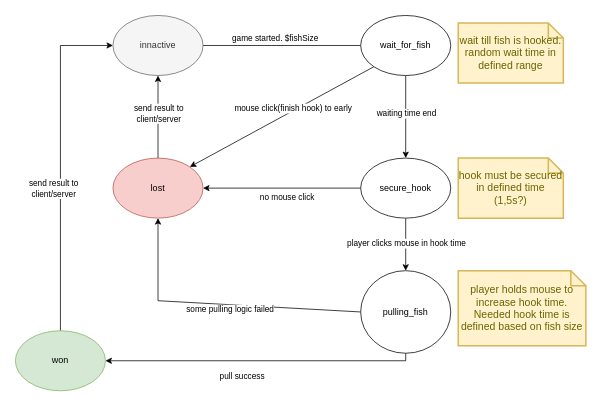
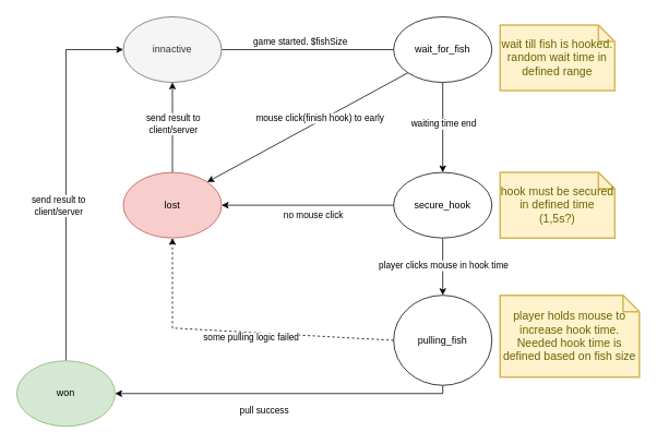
  <mxCell id="0" />
  <mxCell id="1" parent="0" />
  <mxCell id="2" style="edgeStyle=orthogonalEdgeStyle;rounded=0;orthogonalLoop=1;jettySize=auto;html=1;exitX=1;exitY=0.5;exitDx=0;exitDy=0;entryX=0;entryY=0.5;entryDx=0;entryDy=0;endArrow=none;" edge="1" parent="1" source="4" target="9"><mxGeometry relative="1" as="geometry" /></mxCell>
  <mxCell id="3" value="&lt;div&gt;game started. $fishSize&lt;br&gt;&lt;/div&gt;" style="edgeLabel;html=1;align=center;verticalAlign=middle;resizable=0;points=[];" vertex="1" connectable="0" parent="2"><mxGeometry x="-0.298" y="-2" relative="1" as="geometry"><mxPoint x="21" y="-12" as="offset" /></mxGeometry></mxCell>
  <mxCell id="4" value="innactive" style="ellipse;whiteSpace=wrap;html=1;fillColor=#f5f5f5;strokeColor=#666666;fontColor=#333333;" vertex="1" parent="1"><mxGeometry x="150" y="20" width="120" height="80" as="geometry" /></mxCell>
  <mxCell id="5" style="edgeStyle=none;rounded=0;orthogonalLoop=1;jettySize=auto;html=1;exitX=0.5;exitY=1;exitDx=0;exitDy=0;entryX=0.5;entryY=0;entryDx=0;entryDy=0;" edge="1" parent="1" source="9" target="25"><mxGeometry relative="1" as="geometry" /></mxCell>
  <mxCell id="6" value="waiting time end" style="edgeLabel;html=1;align=center;verticalAlign=middle;resizable=0;points=[];" vertex="1" connectable="0" parent="5"><mxGeometry x="-0.4" y="3" relative="1" as="geometry"><mxPoint x="-3" y="17" as="offset" /></mxGeometry></mxCell>
  <mxCell id="7" style="edgeStyle=none;rounded=0;orthogonalLoop=1;jettySize=auto;html=1;exitX=0;exitY=1;exitDx=0;exitDy=0;entryX=1;entryY=0;entryDx=0;entryDy=0;" edge="1" parent="1" source="9" target="20"><mxGeometry relative="1" as="geometry" /></mxCell>
  <mxCell id="8" value="mouse click(finish hook) to early" style="edgeLabel;html=1;align=center;verticalAlign=middle;resizable=0;points=[];" vertex="1" connectable="0" parent="7"><mxGeometry x="-0.28" y="2" relative="1" as="geometry"><mxPoint x="-21" y="6" as="offset" /></mxGeometry></mxCell>
  <mxCell id="9" value="wait_for_fish" style="ellipse;whiteSpace=wrap;html=1;" vertex="1" parent="1"><mxGeometry x="480" y="20" width="120" height="80" as="geometry" /></mxCell>
- <mxCell id="10" style="edgeStyle=none;rounded=0;orthogonalLoop=1;jettySize=auto;html=1;exitX=0;exitY=0.5;exitDx=0;exitDy=0;entryX=0.5;entryY=1;entryDx=0;entryDy=0;" edge="1" parent="1" source="14" target="20"><mxGeometry relative="1" as="geometry"><Array as="points"><mxPoint x="210" y="400" /></Array></mxGeometry></mxCell>
+ <mxCell id="10" style="edgeStyle=none;rounded=0;orthogonalLoop=1;jettySize=auto;html=1;exitX=0;exitY=0.5;exitDx=0;exitDy=0;entryX=0.5;entryY=1;entryDx=0;entryDy=0;dashed=1;" edge="1" parent="1" source="14" target="20"><mxGeometry relative="1" as="geometry"><Array as="points"><mxPoint x="210" y="400" /></Array></mxGeometry></mxCell>
  <mxCell id="11" value="some pulling logic failed" style="edgeLabel;html=1;align=center;verticalAlign=middle;resizable=0;points=[];" vertex="1" connectable="0" parent="10"><mxGeometry x="0.115" y="-1" relative="1" as="geometry"><mxPoint x="37" y="9" as="offset" /></mxGeometry></mxCell>
  <mxCell id="12" style="edgeStyle=none;rounded=0;orthogonalLoop=1;jettySize=auto;html=1;exitX=0.5;exitY=1;exitDx=0;exitDy=0;entryX=1;entryY=0.5;entryDx=0;entryDy=0;" edge="1" parent="1" source="14" target="17"><mxGeometry relative="1" as="geometry"><Array as="points"><mxPoint x="540" y="480" /></Array></mxGeometry></mxCell>
  <mxCell id="13" value="pull success" style="edgeLabel;html=1;align=center;verticalAlign=middle;resizable=0;points=[];" vertex="1" connectable="0" parent="12"><mxGeometry x="0.228" y="3" relative="1" as="geometry"><mxPoint x="23" y="17" as="offset" /></mxGeometry></mxCell>
  <mxCell id="14" value="pulling_fish" style="ellipse;whiteSpace=wrap;html=1;" vertex="1" parent="1"><mxGeometry x="480" y="360" width="120" height="110" as="geometry" /></mxCell>
  <mxCell id="15" style="edgeStyle=none;rounded=0;orthogonalLoop=1;jettySize=auto;html=1;exitX=0.5;exitY=0;exitDx=0;exitDy=0;entryX=0;entryY=0.5;entryDx=0;entryDy=0;" edge="1" parent="1" source="17" target="4"><mxGeometry relative="1" as="geometry"><Array as="points"><mxPoint x="80" y="60" /></Array></mxGeometry></mxCell>
  <mxCell id="16" value="send result to &lt;br&gt;client/server" style="edgeLabel;html=1;align=center;verticalAlign=middle;resizable=0;points=[];" vertex="1" connectable="0" parent="15"><mxGeometry x="0.322" y="-1" relative="1" as="geometry"><mxPoint x="-11" y="107" as="offset" /></mxGeometry></mxCell>
  <mxCell id="17" value="won" style="ellipse;whiteSpace=wrap;html=1;fillColor=#d5e8d4;strokeColor=#82b366;" vertex="1" parent="1"><mxGeometry x="20" y="440" width="120" height="80" as="geometry" /></mxCell>
  <mxCell id="18" style="edgeStyle=none;rounded=0;orthogonalLoop=1;jettySize=auto;html=1;exitX=0.5;exitY=0;exitDx=0;exitDy=0;entryX=0.5;entryY=1;entryDx=0;entryDy=0;" edge="1" parent="1" source="20" target="4"><mxGeometry relative="1" as="geometry"><mxPoint x="280" y="120" as="targetPoint" /></mxGeometry></mxCell>
  <mxCell id="19" value="send result to &lt;br&gt;client/server" style="edgeLabel;html=1;align=center;verticalAlign=middle;resizable=0;points=[];" vertex="1" connectable="0" parent="18"><mxGeometry x="0.218" y="-1" relative="1" as="geometry"><mxPoint x="-1" y="7" as="offset" /></mxGeometry></mxCell>
  <mxCell id="20" value="lost" style="ellipse;whiteSpace=wrap;html=1;fillColor=#f8cecc;strokeColor=#b85450;" vertex="1" parent="1"><mxGeometry x="150" y="210" width="120" height="80" as="geometry" /></mxCell>
  <mxCell id="21" style="edgeStyle=none;rounded=0;orthogonalLoop=1;jettySize=auto;html=1;exitX=0.5;exitY=1;exitDx=0;exitDy=0;entryX=0.5;entryY=0;entryDx=0;entryDy=0;" edge="1" parent="1" source="25" target="14"><mxGeometry relative="1" as="geometry" /></mxCell>
  <mxCell id="22" value="player clicks mouse in hook time" style="edgeLabel;html=1;align=center;verticalAlign=middle;resizable=0;points=[];" vertex="1" connectable="0" parent="21"><mxGeometry x="-0.4" y="1" relative="1" as="geometry"><mxPoint x="-1" y="12" as="offset" /></mxGeometry></mxCell>
  <mxCell id="23" style="edgeStyle=none;rounded=0;orthogonalLoop=1;jettySize=auto;html=1;exitX=0;exitY=0.5;exitDx=0;exitDy=0;entryX=1;entryY=0.5;entryDx=0;entryDy=0;" edge="1" parent="1" source="25" target="20"><mxGeometry relative="1" as="geometry" /></mxCell>
  <mxCell id="24" value="no mouse click" style="edgeLabel;html=1;align=center;verticalAlign=middle;resizable=0;points=[];" vertex="1" connectable="0" parent="23"><mxGeometry x="0.231" relative="1" as="geometry"><mxPoint x="30" y="11" as="offset" /></mxGeometry></mxCell>
  <mxCell id="25" value="secure_hook" style="ellipse;whiteSpace=wrap;html=1;" vertex="1" parent="1"><mxGeometry x="480" y="210" width="120" height="80" as="geometry" /></mxCell>
  <mxCell id="26" value="wait till fish is hooked.&lt;br&gt;random wait time in defined range" style="shape=note;strokeWidth=2;fontSize=14;size=20;whiteSpace=wrap;html=1;fillColor=#fff2cc;strokeColor=#d6b656;fontColor=#666600;" vertex="1" parent="1"><mxGeometry x="610" y="30" width="140" height="80" as="geometry" /></mxCell>
  <mxCell id="27" value="player holds mouse to increase hook time. Needed hook time is defined based on fish size" style="shape=note;strokeWidth=2;fontSize=14;size=20;whiteSpace=wrap;html=1;fillColor=#fff2cc;strokeColor=#d6b656;fontColor=#666600;" vertex="1" parent="1"><mxGeometry x="610" y="360" width="170" height="100" as="geometry" /></mxCell>
  <mxCell id="28" value="hook must be secured in defined time (1,5s?)" style="shape=note;strokeWidth=2;fontSize=14;size=20;whiteSpace=wrap;html=1;fillColor=#fff2cc;strokeColor=#d6b656;fontColor=#666600;" vertex="1" parent="1"><mxGeometry x="610" y="210" width="140" height="80" as="geometry" /></mxCell>
